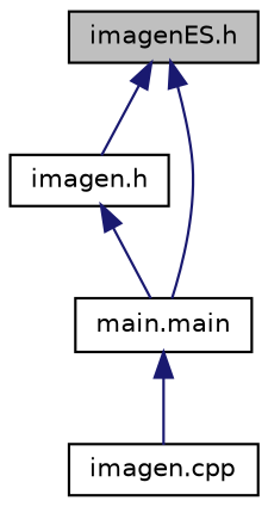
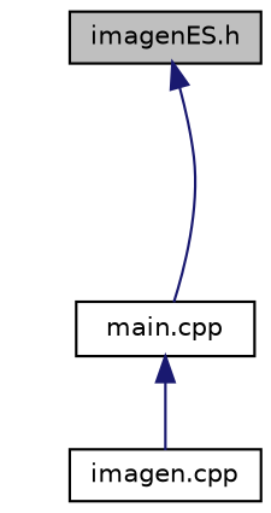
  digraph {
    node [color=black fillcolor=white fontname=Helvetica fontsize=10 shape=record style=filled]
    edge [color=midnightblue dir=back fontname=Helvetica fontsize=10 labelfontname=Helvetica labelfontsize=10 style=solid]
    n1 [fillcolor=grey75 fontcolor=black height=0.2 label="imagenES.h" width=0.4]
-   n2 [height=0.2 label="imagen.h" width=0.4]
-   n3 [height=0.2 label="main.main" width=0.4]
+   n3 [height=0.2 label="main.cpp" width=0.4]
    n4 [height=0.2 label="imagen.cpp" width=0.4]
-   n1 -> n2
    n1 -> n3
-   n2 -> n3
    n3 -> n4
  }
